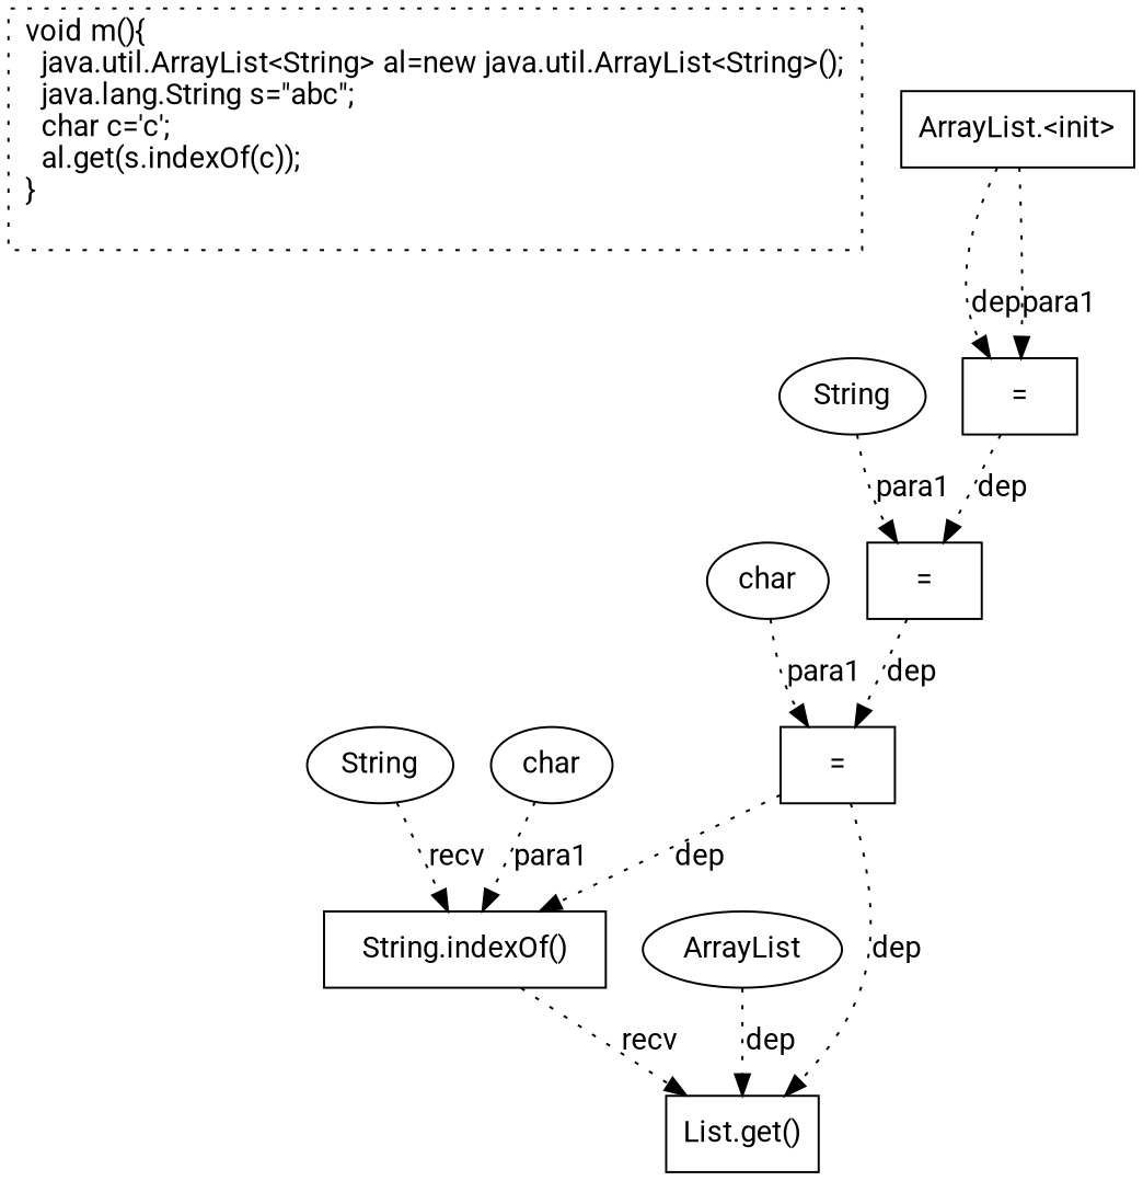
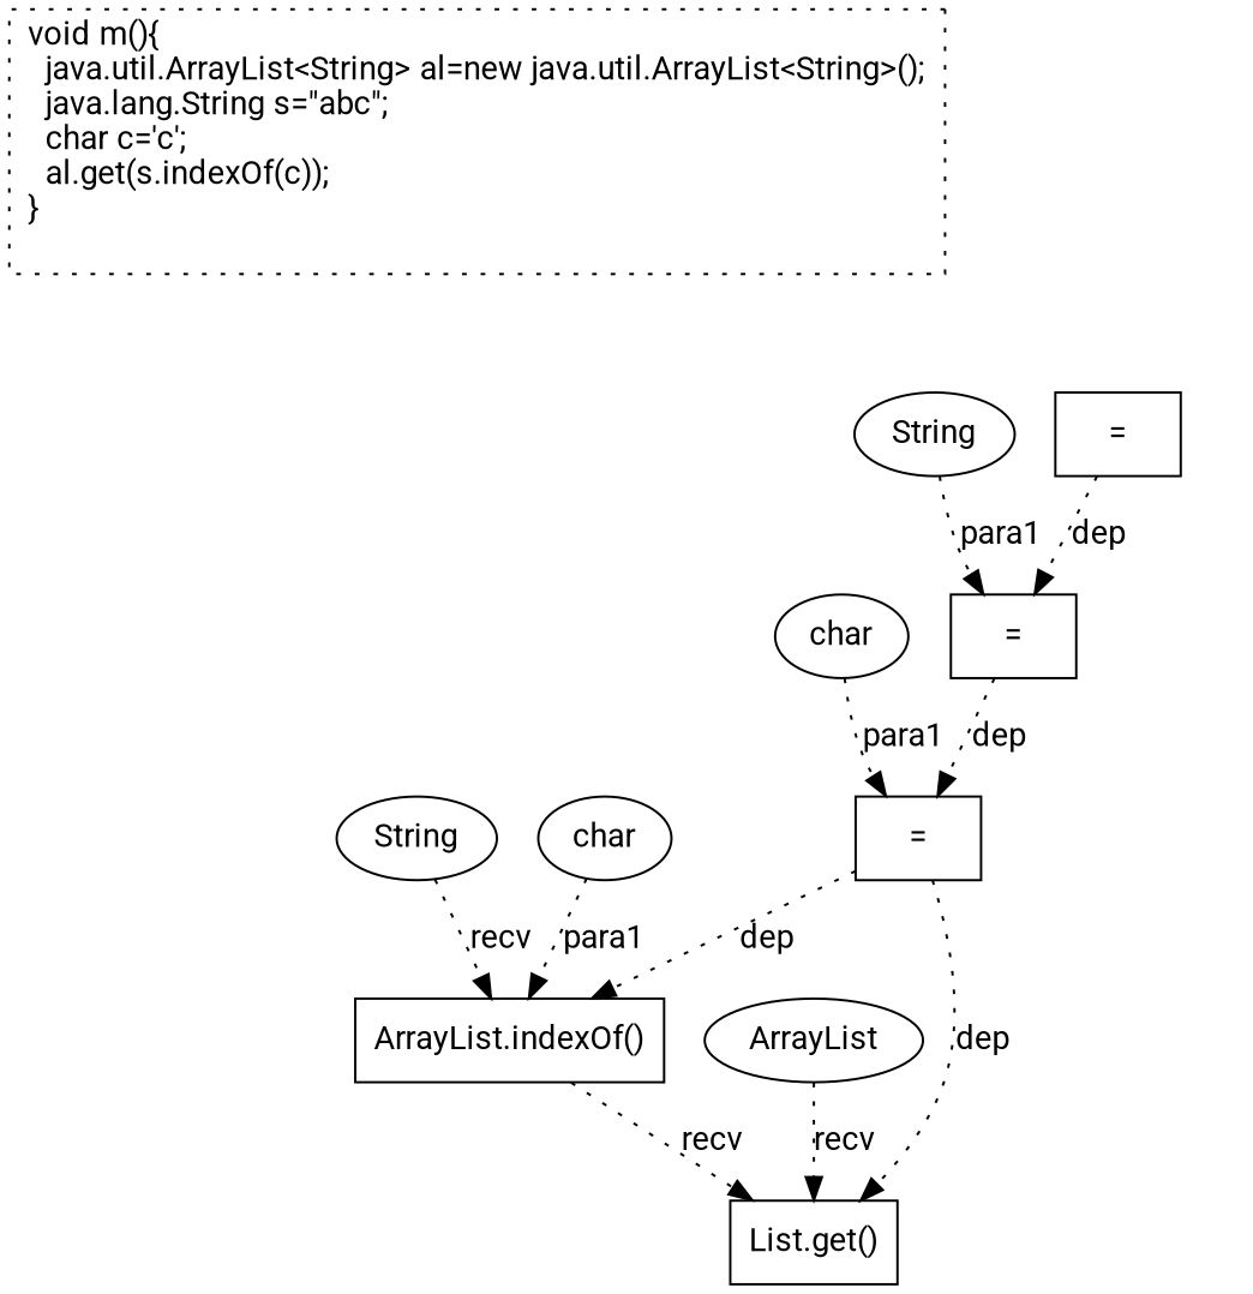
  digraph {
    fontname=Roboto
    node [fontname=Roboto shape=box]
    edge [fontname=Roboto style=dotted]
    n1 [label="void m(){\l  java.util.ArrayList<String> al=new java.util.ArrayList<String>();\l  java.lang.String s=\"abc\";\l  char c='c';\l  al.get(s.indexOf(c));\l}\l\l" style=dotted]
    n2 [label="="]
    n3 [label="="]
    n4 [label="="]
    n5 [label="List.get()"]
-   n6 [label="String.indexOf()"]
+   n6 [label="ArrayList.indexOf()"]
    n7 [label=ArrayList shape=ellipse]
-   n8 [label="ArrayList.<init>"]
    n9 [label=String shape=ellipse]
    n10 [label=String shape=ellipse]
    n11 [label=char shape=ellipse]
    n12 [label=char shape=ellipse]
    n2 -> n3 [label=dep]
    n3 -> n4 [label=dep]
    n4 -> n5 [label=dep]
    n4 -> n6 [label=dep]
    n6 -> n5 [label=recv]
-   n7 -> n5 [label=dep]
-   n8 -> n2 [label=dep]
-   n8 -> n2 [label=para1]
+   n7 -> n5 [label=recv]
    n9 -> n3 [label=para1]
    n10 -> n6 [label=recv]
    n11 -> n4 [label=para1]
    n12 -> n6 [label=para1]
  }
